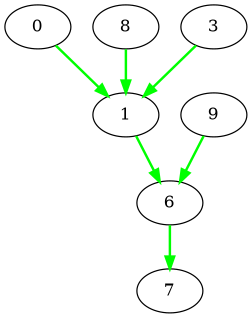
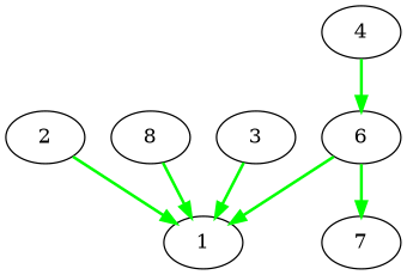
  digraph {
    node [color=black]
    edge [color=green penwidth=2]
-   n1 [label=0]
+   n1 [label=2]
    n2 [label=1]
    n3 [label=6]
    n4 [label=7]
    n5 [label=8]
-   n6 [label=9]
+   n6 [label=4]
    n7 [label=3]
    n1 -> n2
-   n2 -> n3
+   n3 -> n2
    n3 -> n4
    n5 -> n2
    n6 -> n3
    n7 -> n2
  }
